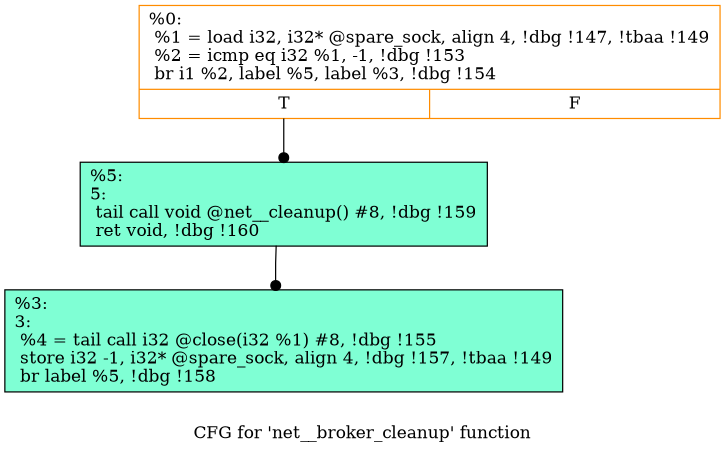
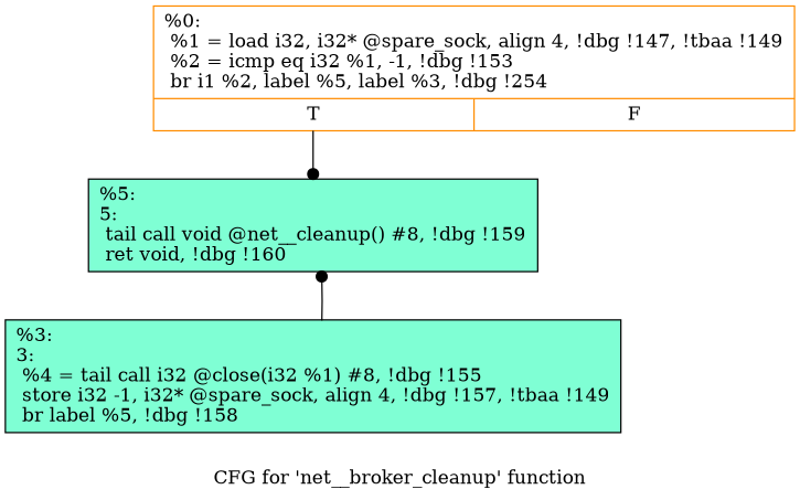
  digraph {
    label="CFG for 'net__broker_cleanup' function"
    node [color=black fillcolor=aquamarine shape=record style=filled]
    edge [arrowhead=dot]
-   n1 [color=darkorange fillcolor=white label="{%0:\l  %1 = load i32, i32* @spare_sock, align 4, !dbg !147, !tbaa !149\l  %2 = icmp eq i32 %1, -1, !dbg !153\l  br i1 %2, label %5, label %3, !dbg !154\l|{<s0>T|<s1>F}}"]
+   n1 [color=darkorange fillcolor=white label="{%0:\l  %1 = load i32, i32* @spare_sock, align 4, !dbg !147, !tbaa !149\l  %2 = icmp eq i32 %1, -1, !dbg !153\l  br i1 %2, label %5, label %3, !dbg !254\l|{<s0>T|<s1>F}}"]
    n2 [label="{%5:\l5:                                                \l  tail call void @net__cleanup() #8, !dbg !159\l  ret void, !dbg !160\l}"]
    n3 [label="{%3:\l3:                                                \l  %4 = tail call i32 @close(i32 %1) #8, !dbg !155\l  store i32 -1, i32* @spare_sock, align 4, !dbg !157, !tbaa !149\l  br label %5, !dbg !158\l}"]
    n1 -> n2 [tailport=s0]
-   n2 -> n3
+   n3 -> n2
  }
